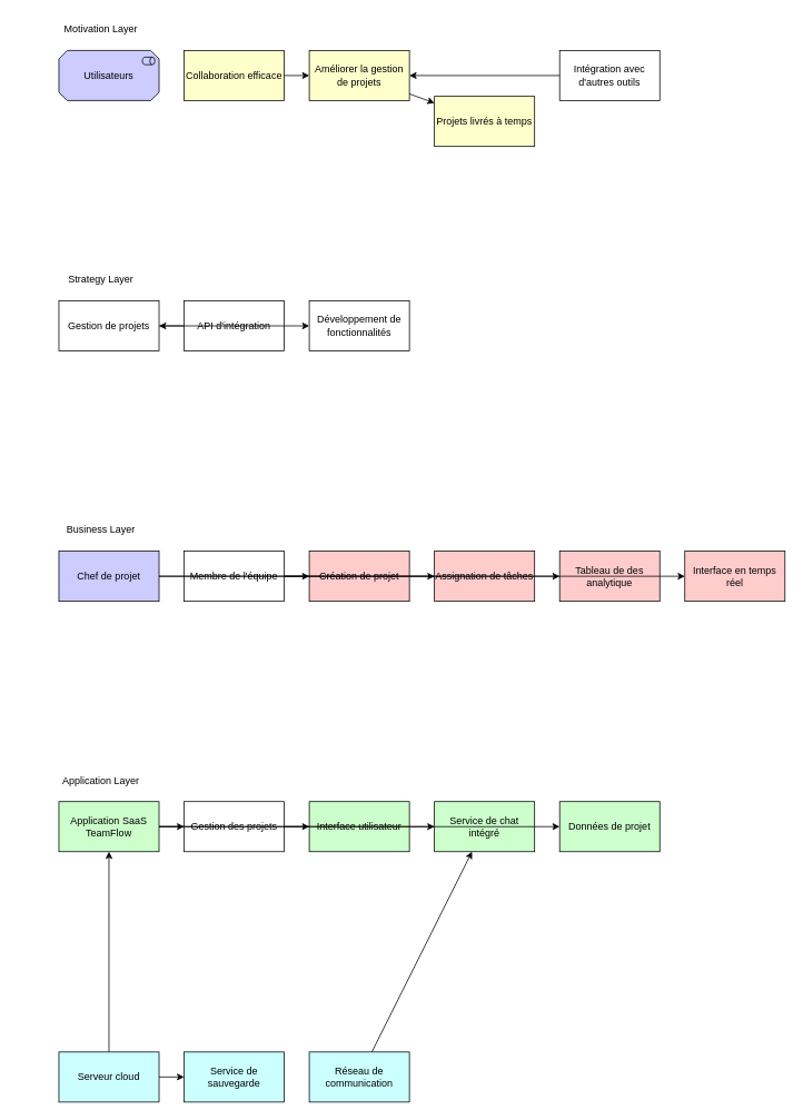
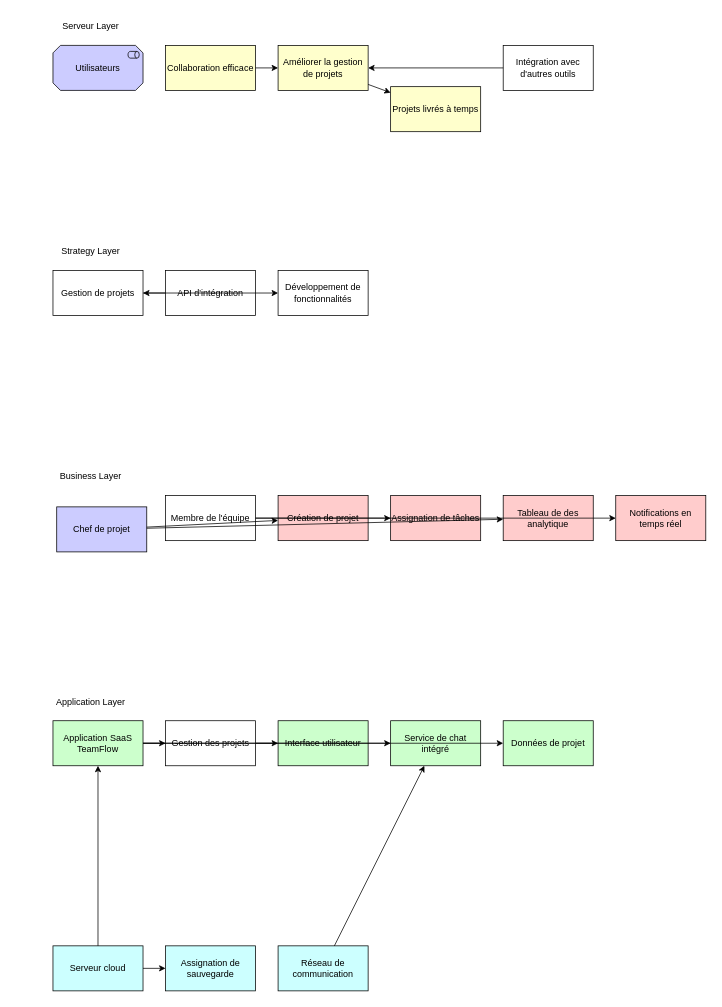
  <mxCell id="0" />
  <mxCell id="1" parent="0" />
- <mxCell id="2" value="Motivation Layer" style="text;html=1;align=center;verticalAlign=middle;resizable=0;points=[];" vertex="1" parent="1"><mxGeometry x="20" y="20" width="200" height="30" as="geometry" /></mxCell>
+ <mxCell id="2" value="Serveur Layer" style="text;html=1;align=center;verticalAlign=middle;resizable=0;points=[];" vertex="1" parent="1"><mxGeometry x="20" y="20" width="200" height="30" as="geometry" /></mxCell>
  <mxCell id="3" value="Utilisateurs" style="html=1;outlineConnect=0;whiteSpace=wrap;fillColor=#CCCCFF;shape=mxgraph.archimate3.application;appType=role;archiType=oct;" vertex="1" parent="1"><mxGeometry x="70" y="60" width="120" height="60" as="geometry" /></mxCell>
  <mxCell id="4" value="Collaboration efficace" style="html=1;outlineConnect=0;whiteSpace=wrap;fillColor=#FFFFCC;shape=mxgraph.archimate3.motivation;archiType=driver;" vertex="1" parent="1"><mxGeometry x="220" y="60" width="120" height="60" as="geometry" /></mxCell>
  <mxCell id="5" value="Améliorer la gestion de projets" style="html=1;outlineConnect=0;whiteSpace=wrap;fillColor=#FFFFCC;shape=mxgraph.archimate3.motivation;archiType=goal;" vertex="1" parent="1"><mxGeometry x="370" y="60" width="120" height="60" as="geometry" /></mxCell>
  <mxCell id="6" value="Projets livrés à temps" style="html=1;outlineConnect=0;whiteSpace=wrap;fillColor=#FFFFCC;shape=mxgraph.archimate3.motivation;archiType=outcome;" vertex="1" parent="1"><mxGeometry x="520" y="115" width="120" height="60" as="geometry" /></mxCell>
  <mxCell id="7" value="Intégration avec d'autres outils" style="html=1;outlineConnect=0;whiteSpace=wrap;fillColor=#FFFFFF;shape=mxgraph.archimate3.rectangle;" vertex="1" parent="1"><mxGeometry x="670" y="60" width="120" height="60" as="geometry" /></mxCell>
  <mxCell id="8" style="html=1;shape=mxgraph.archimate3.relationship;archiType=influence;" edge="1" source="4" target="5" parent="1"><mxGeometry relative="1" as="geometry" /></mxCell>
  <mxCell id="9" style="html=1;shape=mxgraph.archimate3.relationship;archiType=assignment;" edge="1" source="5" target="6" parent="1"><mxGeometry relative="1" as="geometry" /></mxCell>
  <mxCell id="10" style="html=1;shape=mxgraph.archimate3.relationship;archiType=influence;" edge="1" source="7" target="5" parent="1"><mxGeometry relative="1" as="geometry" /></mxCell>
  <mxCell id="11" value="Strategy Layer" style="text;html=1;align=center;verticalAlign=middle;resizable=0;points=[];" vertex="1" parent="1"><mxGeometry x="20" y="320" width="200" height="30" as="geometry" /></mxCell>
  <mxCell id="12" value="Gestion de projets" style="html=1;outlineConnect=0;whiteSpace=wrap;fillColor=#FFFFFF;shape=mxgraph.archimate3.rectangle;" vertex="1" parent="1"><mxGeometry x="70" y="360" width="120" height="60" as="geometry" /></mxCell>
  <mxCell id="13" value="API d'intégration" style="html=1;outlineConnect=0;whiteSpace=wrap;fillColor=#FFFFFF;shape=mxgraph.archimate3.rectangle;" vertex="1" parent="1"><mxGeometry x="220" y="360" width="120" height="60" as="geometry" /></mxCell>
  <mxCell id="14" value="Développement de fonctionnalités" style="html=1;outlineConnect=0;whiteSpace=wrap;fillColor=#FFFFFF;shape=mxgraph.archimate3.rectangle;" vertex="1" parent="1"><mxGeometry x="370" y="360" width="120" height="60" as="geometry" /></mxCell>
  <mxCell id="15" style="html=1;shape=mxgraph.archimate3.relationship;archiType=assignment;" edge="1" source="12" target="14" parent="1"><mxGeometry relative="1" as="geometry" /></mxCell>
  <mxCell id="16" style="html=1;shape=mxgraph.archimate3.relationship;archiType=assignment;" edge="1" source="13" target="12" parent="1"><mxGeometry relative="1" as="geometry" /></mxCell>
  <mxCell id="17" value="Business Layer" style="text;html=1;align=center;verticalAlign=middle;resizable=0;points=[];" vertex="1" parent="1"><mxGeometry x="20" y="620" width="200" height="30" as="geometry" /></mxCell>
- <mxCell id="18" value="Chef de projet" style="html=1;outlineConnect=0;whiteSpace=wrap;fillColor=#CCCCFF;shape=mxgraph.archimate3.business;archiType=actor;" vertex="1" parent="1"><mxGeometry x="70" y="660" width="120" height="60" as="geometry" /></mxCell>
+ <mxCell id="18" value="Chef de projet" style="html=1;outlineConnect=0;whiteSpace=wrap;fillColor=#CCCCFF;shape=mxgraph.archimate3.business;archiType=actor;" vertex="1" parent="1"><mxGeometry x="75" y="675" width="120" height="60" as="geometry" /></mxCell>
  <mxCell id="19" value="Membre de l'équipe" style="html=1;outlineConnect=0;whiteSpace=wrap;fillColor=#FFFFFF;shape=mxgraph.archimate3.rectangle;" vertex="1" parent="1"><mxGeometry x="220" y="660" width="120" height="60" as="geometry" /></mxCell>
  <mxCell id="20" value="Création de projet" style="html=1;outlineConnect=0;whiteSpace=wrap;fillColor=#FFCCCC;shape=mxgraph.archimate3.business;archiType=process;" vertex="1" parent="1"><mxGeometry x="370" y="660" width="120" height="60" as="geometry" /></mxCell>
  <mxCell id="21" value="Assignation de tâches" style="html=1;outlineConnect=0;whiteSpace=wrap;fillColor=#FFCCCC;shape=mxgraph.archimate3.business;archiType=process;" vertex="1" parent="1"><mxGeometry x="520" y="660" width="120" height="60" as="geometry" /></mxCell>
  <mxCell id="22" value="Tableau de des analytique" style="html=1;outlineConnect=0;whiteSpace=wrap;fillColor=#FFCCCC;shape=mxgraph.archimate3.business;archiType=service;" vertex="1" parent="1"><mxGeometry x="670" y="660" width="120" height="60" as="geometry" /></mxCell>
- <mxCell id="23" value="Interface en temps réel" style="html=1;outlineConnect=0;whiteSpace=wrap;fillColor=#FFCCCC;shape=mxgraph.archimate3.business;archiType=service;" vertex="1" parent="1"><mxGeometry x="820" y="660" width="120" height="60" as="geometry" /></mxCell>
+ <mxCell id="23" value="Notifications en temps réel" style="html=1;outlineConnect=0;whiteSpace=wrap;fillColor=#FFCCCC;shape=mxgraph.archimate3.business;archiType=service;" vertex="1" parent="1"><mxGeometry x="820" y="660" width="120" height="60" as="geometry" /></mxCell>
  <mxCell id="24" style="html=1;shape=mxgraph.archimate3.relationship;archiType=assignment;" edge="1" source="18" target="20" parent="1"><mxGeometry relative="1" as="geometry" /></mxCell>
  <mxCell id="25" style="html=1;shape=mxgraph.archimate3.relationship;archiType=assignment;" edge="1" source="19" target="21" parent="1"><mxGeometry relative="1" as="geometry" /></mxCell>
  <mxCell id="26" style="html=1;shape=mxgraph.archimate3.relationship;archiType=serving;" edge="1" source="18" target="22" parent="1"><mxGeometry relative="1" as="geometry" /></mxCell>
  <mxCell id="27" style="html=1;shape=mxgraph.archimate3.relationship;archiType=serving;" edge="1" source="19" target="23" parent="1"><mxGeometry relative="1" as="geometry" /></mxCell>
  <mxCell id="28" value="Application Layer" style="text;html=1;align=center;verticalAlign=middle;resizable=0;points=[];" vertex="1" parent="1"><mxGeometry x="20" y="920" width="200" height="30" as="geometry" /></mxCell>
  <mxCell id="29" value="Application SaaS TeamFlow" style="html=1;outlineConnect=0;whiteSpace=wrap;fillColor=#CCFFCC;shape=mxgraph.archimate3.application;archiType=component;" vertex="1" parent="1"><mxGeometry x="70" y="960" width="120" height="60" as="geometry" /></mxCell>
  <mxCell id="30" value="Gestion des projets" style="html=1;outlineConnect=0;whiteSpace=wrap;fillColor=#FFFFFF;shape=mxgraph.archimate3.rectangle;" vertex="1" parent="1"><mxGeometry x="220" y="960" width="120" height="60" as="geometry" /></mxCell>
  <mxCell id="31" value="Interface utilisateur" style="html=1;outlineConnect=0;whiteSpace=wrap;fillColor=#CCFFCC;shape=mxgraph.archimate3.application;archiType=interface;" vertex="1" parent="1"><mxGeometry x="370" y="960" width="120" height="60" as="geometry" /></mxCell>
  <mxCell id="32" value="Service de chat intégré" style="html=1;outlineConnect=0;whiteSpace=wrap;fillColor=#CCFFCC;shape=mxgraph.archimate3.application;archiType=service;" vertex="1" parent="1"><mxGeometry x="520" y="960" width="120" height="60" as="geometry" /></mxCell>
  <mxCell id="33" value="Données de projet" style="html=1;outlineConnect=0;whiteSpace=wrap;fillColor=#CCFFCC;shape=mxgraph.archimate3.application;archiType=data;" vertex="1" parent="1"><mxGeometry x="670" y="960" width="120" height="60" as="geometry" /></mxCell>
  <mxCell id="34" style="html=1;shape=mxgraph.archimate3.relationship;archiType=association;" edge="1" source="29" target="30" parent="1"><mxGeometry relative="1" as="geometry" /></mxCell>
  <mxCell id="35" style="html=1;shape=mxgraph.archimate3.relationship;archiType=association;" edge="1" source="29" target="31" parent="1"><mxGeometry relative="1" as="geometry" /></mxCell>
  <mxCell id="36" style="html=1;shape=mxgraph.archimate3.relationship;archiType=association;" edge="1" source="29" target="32" parent="1"><mxGeometry relative="1" as="geometry" /></mxCell>
  <mxCell id="37" style="html=1;shape=mxgraph.archimate3.relationship;archiType=access;" edge="1" source="30" target="33" parent="1"><mxGeometry relative="1" as="geometry" /></mxCell>
  <mxCell id="38" value="Serveur cloud" style="html=1;outlineConnect=0;whiteSpace=wrap;fillColor=#CCFFFF;shape=mxgraph.archimate3.technology;archiType=node;" vertex="1" parent="1"><mxGeometry x="70" y="1260" width="120" height="60" as="geometry" /></mxCell>
- <mxCell id="39" value="Service de sauvegarde" style="html=1;outlineConnect=0;whiteSpace=wrap;fillColor=#CCFFFF;shape=mxgraph.archimate3.technology;archiType=service;" vertex="1" parent="1"><mxGeometry x="220" y="1260" width="120" height="60" as="geometry" /></mxCell>
+ <mxCell id="39" value="Assignation de sauvegarde" style="html=1;outlineConnect=0;whiteSpace=wrap;fillColor=#CCFFFF;shape=mxgraph.archimate3.technology;archiType=service;" vertex="1" parent="1"><mxGeometry x="220" y="1260" width="120" height="60" as="geometry" /></mxCell>
  <mxCell id="40" value="Réseau de communication" style="html=1;outlineConnect=0;whiteSpace=wrap;fillColor=#CCFFFF;shape=mxgraph.archimate3.technology;archiType=network;" vertex="1" parent="1"><mxGeometry x="370" y="1260" width="120" height="60" as="geometry" /></mxCell>
  <mxCell id="41" style="html=1;shape=mxgraph.archimate3.relationship;archiType=serving;" edge="1" source="38" target="39" parent="1"><mxGeometry relative="1" as="geometry" /></mxCell>
  <mxCell id="42" style="html=1;shape=mxgraph.archimate3.relationship;archiType=serving;" edge="1" source="38" target="29" parent="1"><mxGeometry relative="1" as="geometry" /></mxCell>
  <mxCell id="43" style="html=1;shape=mxgraph.archimate3.relationship;archiType=serving;" edge="1" source="40" target="32" parent="1"><mxGeometry relative="1" as="geometry" /></mxCell>
